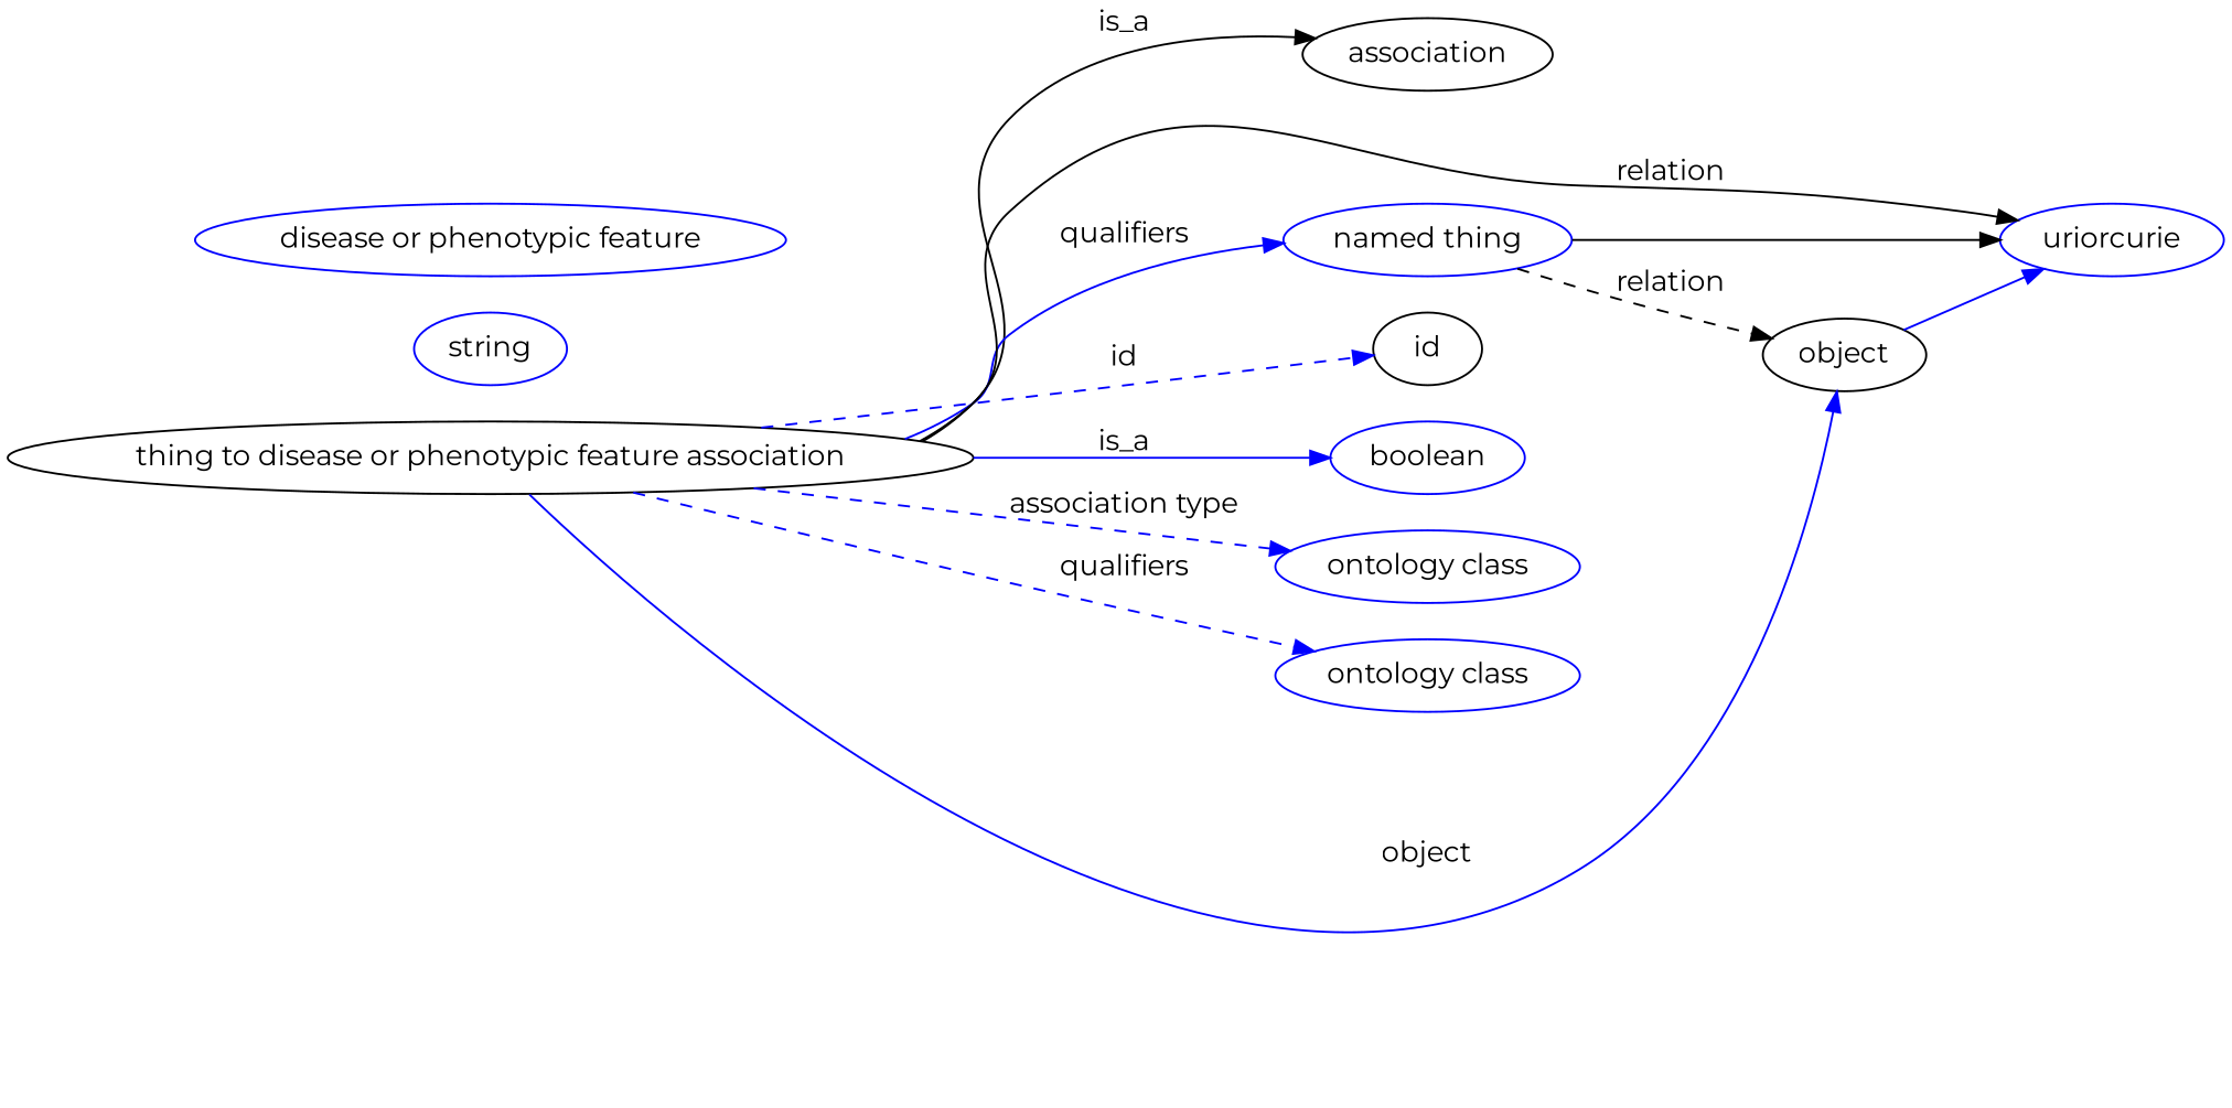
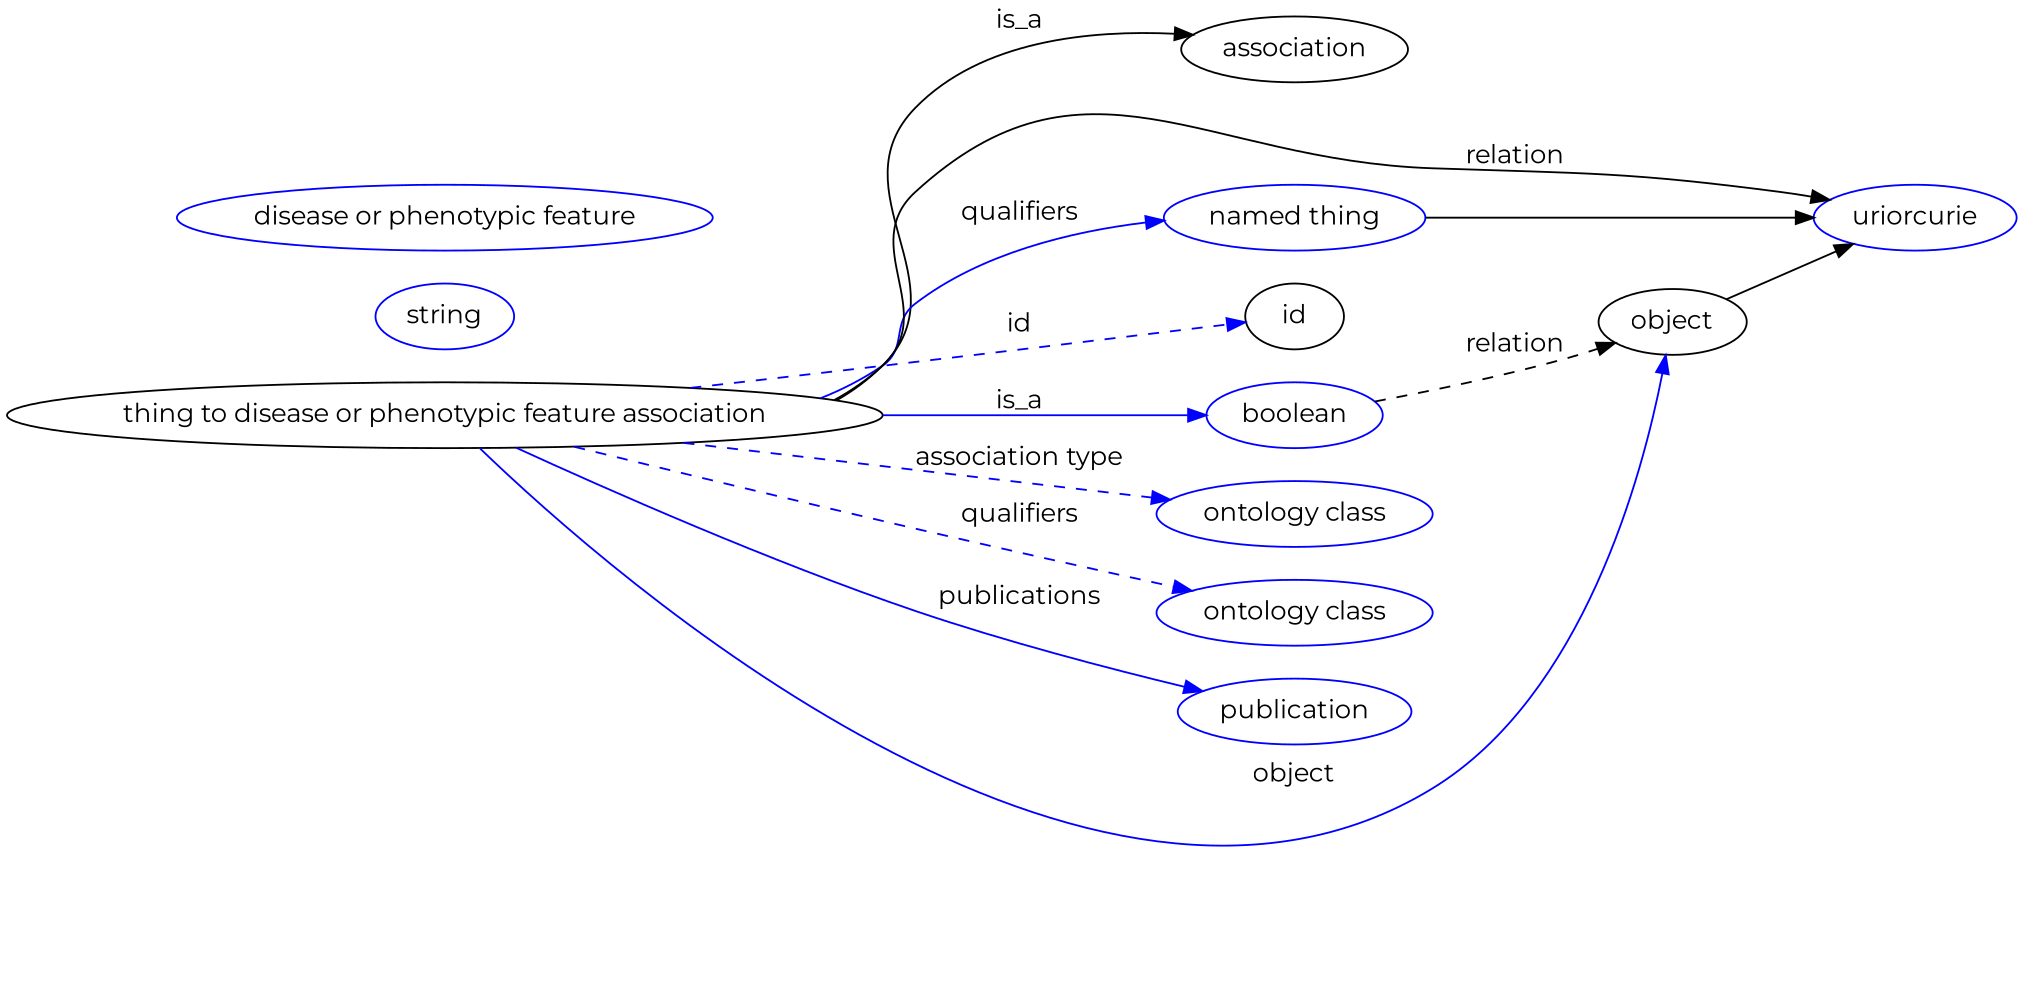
  digraph {
    fontname=Montserrat
    rankdir=LR
    node [fontname=Montserrat color=blue]
    edge [fontname=Montserrat style=solid color=blue]
    n1 [height=0.5 label="thing to disease or phenotypic feature association" width=5.1454 color=""]
    association [height=0.5 width=1.3902 color=""]
    n3 [height=0.5 label="named thing" width=1.5346]
    n4 [height=0.5 label=uriorcurie width=1.2638]
    id [height=0.5 width=0.75 color=""]
    n6 [height=0.5 label=boolean width=1.0652]
    n7 [height=0.5 label="ontology class" width=1.7151]
    n8 [height=0.5 label="ontology class" width=1.7151]
+   n9 [height=0.5 label=publication width=1.3902]
    object [height=0.5 width=0.9027 color=""]
    n11 [height=0.5 label=string width=0.84854]
    n12 [height=0.5 label="disease or phenotypic feature" width=3.1775]
    n1 -> association [label=is_a color=""]
    n1 -> n3 [label=qualifiers]
    n1 -> n4 [color=black label=relation]
    n1 -> id [label=id style=dashed]
    n1 -> n6 [label=is_a]
    n1 -> n7 [label="association type" style=dashed]
    n1 -> n8 [label=qualifiers style=dashed]
+   n1 -> n9 [label=publications]
    n1 -> object [label=object]
    n3 -> n4 [color=""]
-   n3 -> object [label=relation style=dashed color=""]
-   object -> n4
+   n6 -> object [label=relation style=dashed color=""]
+   object -> n4 [color=""]
  }
